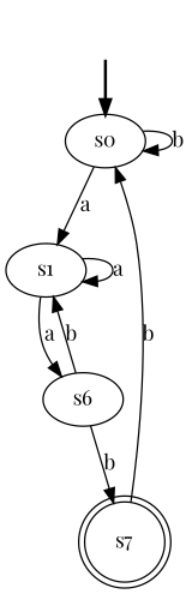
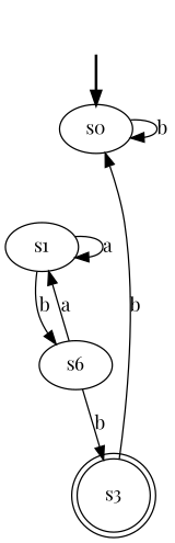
  digraph {
    fontname="Playfair Display"
    node [fontname="Playfair Display"]
    edge [fontname="Playfair Display"]
    fake [style=invisible]
    s0 [root=true]
    s1
    n4 [label=s6]
-   s3 [shape=doublecircle label=s7]
+   s3 [shape=doublecircle]
    fake -> s0 [style=bold]
    s0 -> s0 [label=b]
-   s0 -> s1 [label=a]
    s1 -> s1 [label=a]
-   s1 -> n4 [label=a]
-   n4 -> s1 [label=b]
+   s1 -> n4 [label=b]
+   n4 -> s1 [label=a]
    n4 -> s3 [label=b]
    s3 -> s0 [label=b]
  }
